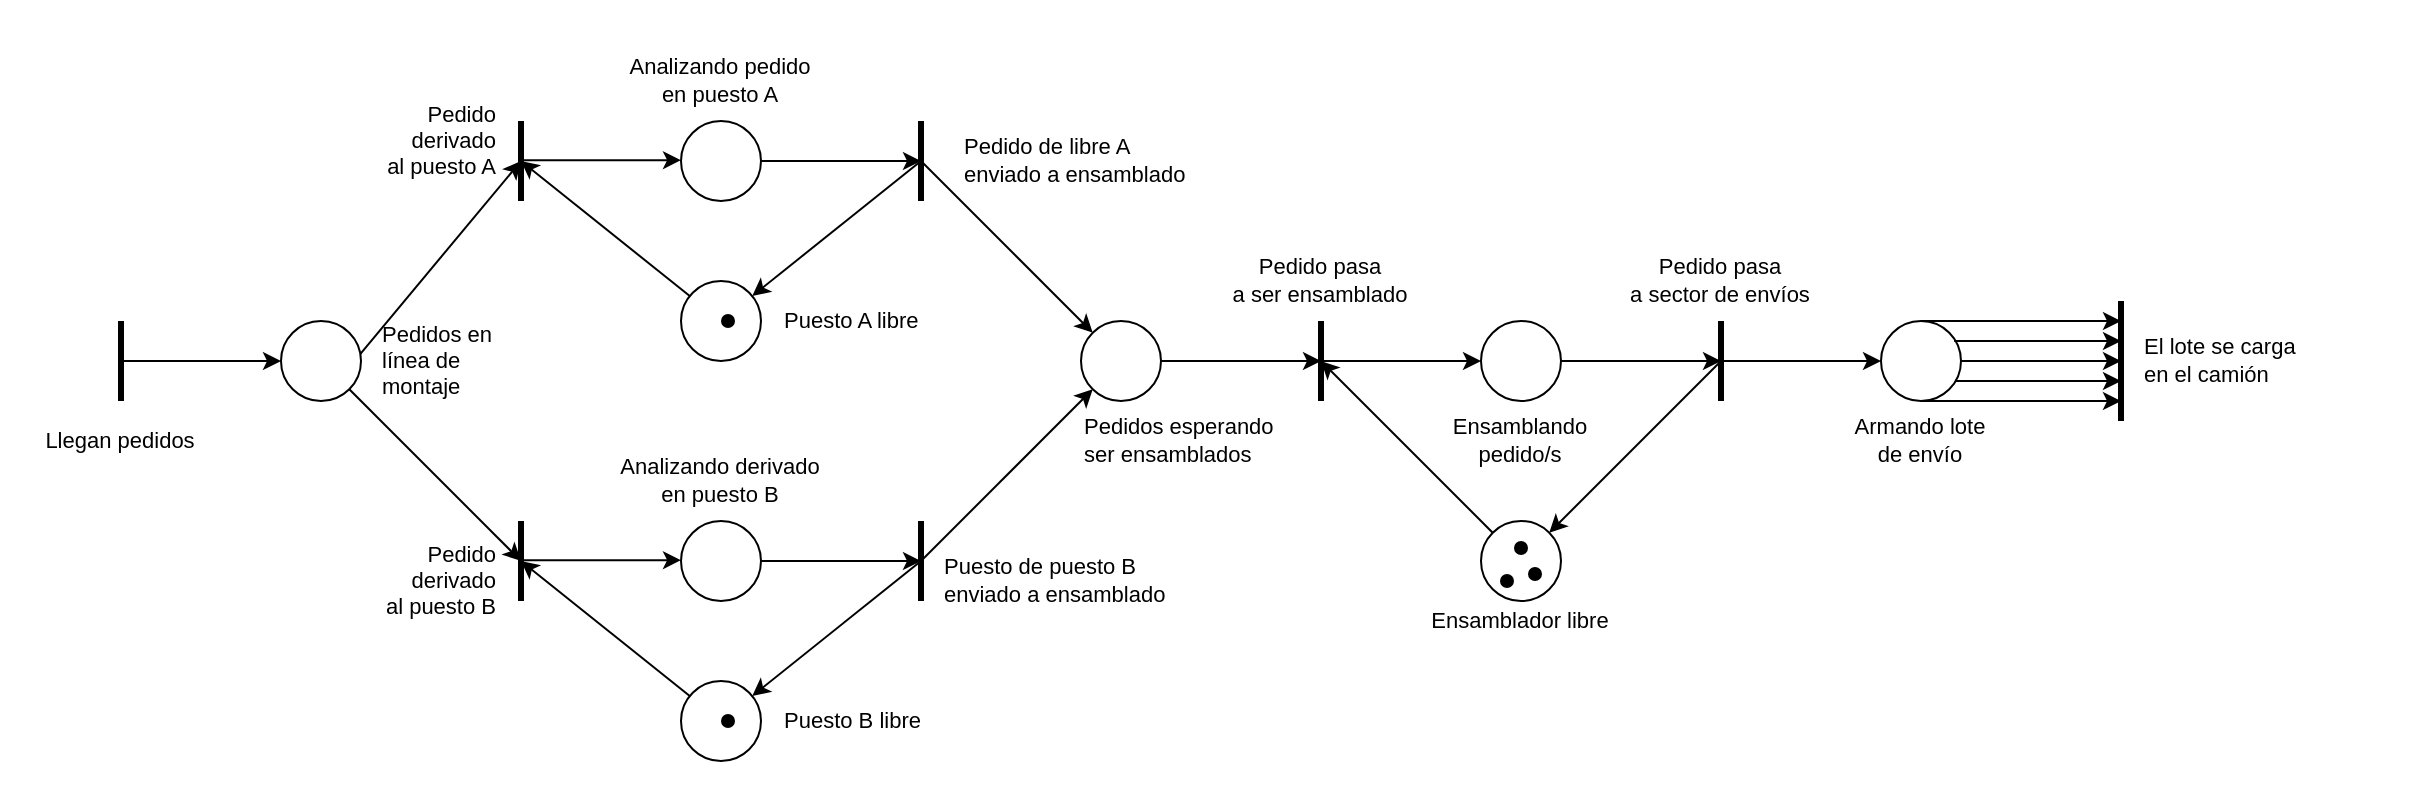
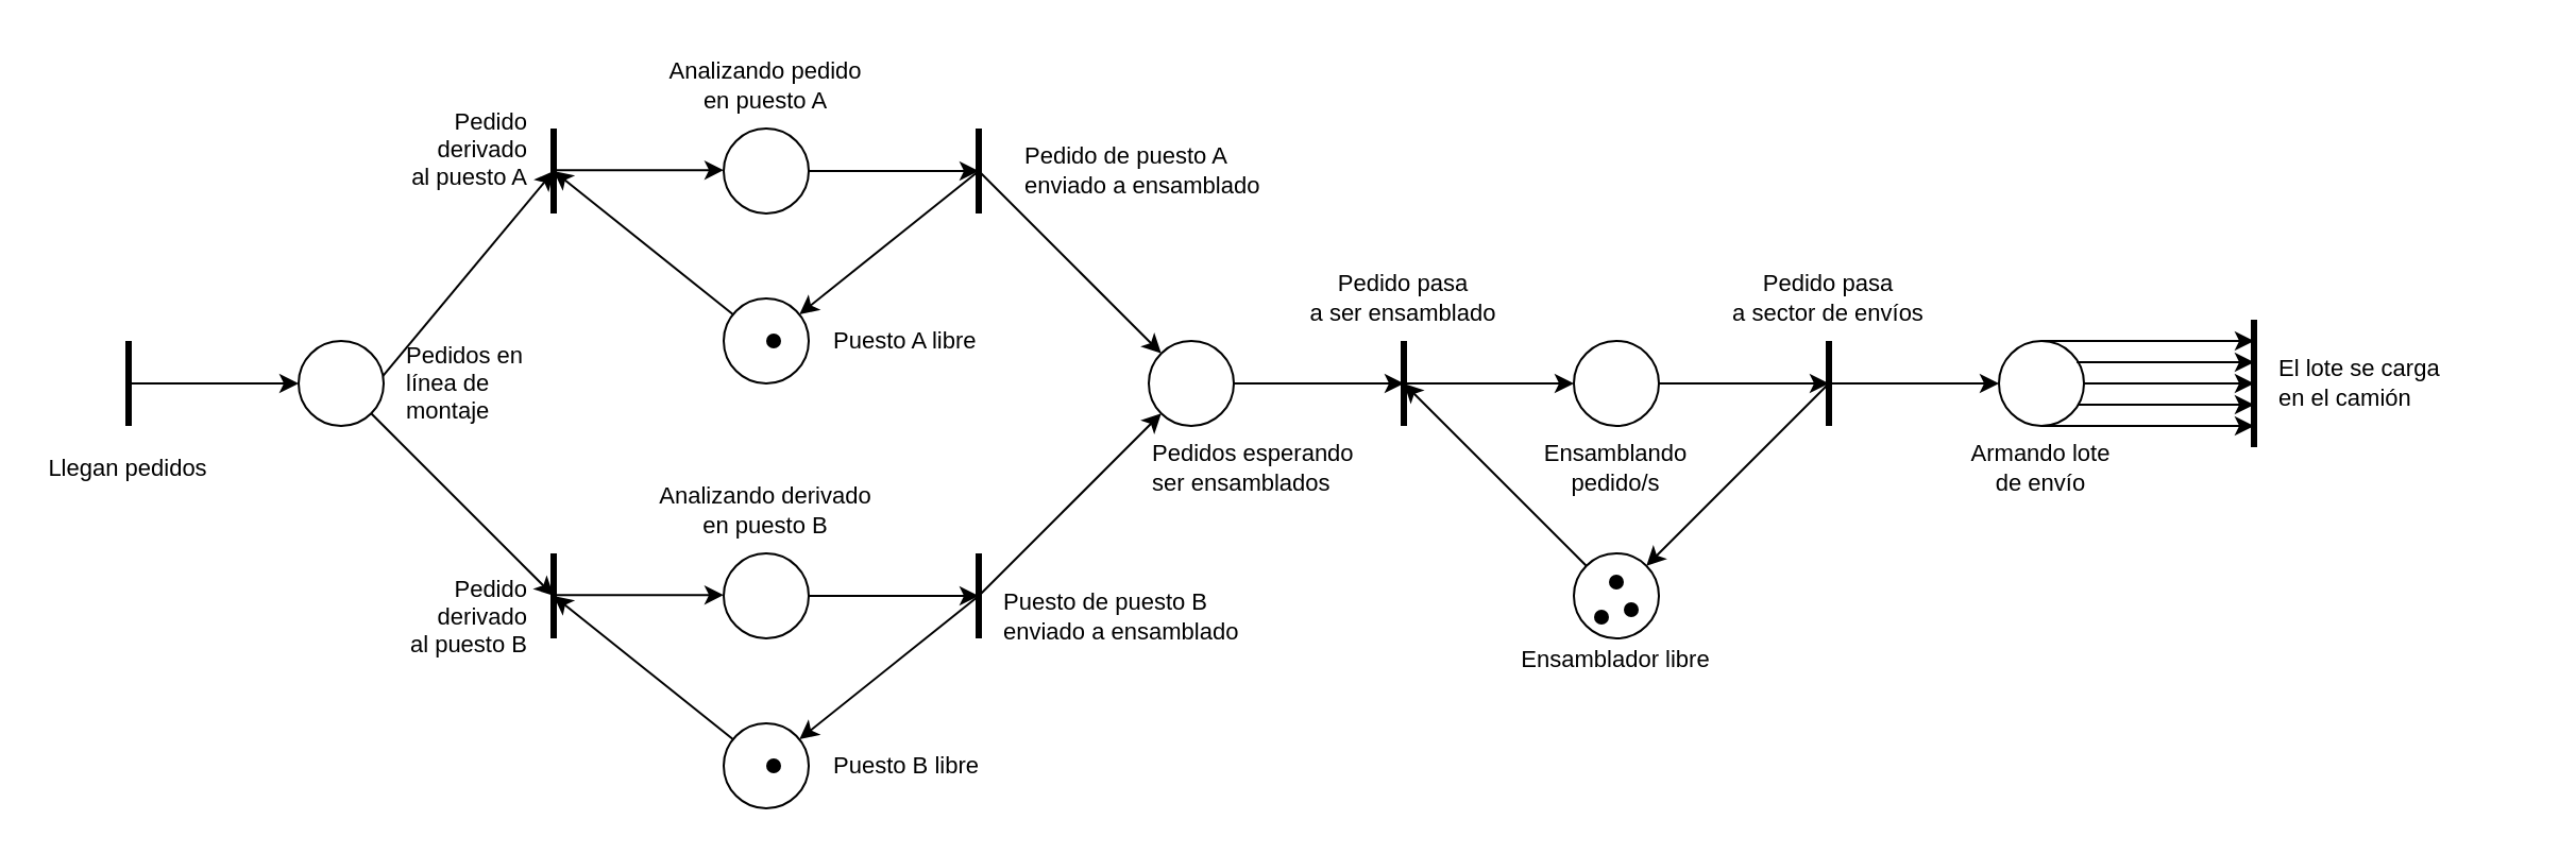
  <mxCell id="0" />
  <mxCell id="1" parent="0" />
  <mxCell id="2" style="rounded=0;orthogonalLoop=1;jettySize=auto;html=1;strokeWidth=1;" parent="1" edge="1"><mxGeometry relative="1" as="geometry"><mxPoint x="260" y="80" as="targetPoint" /><mxPoint x="172.847" y="184.672" as="sourcePoint" /></mxGeometry></mxCell>
  <mxCell id="3" style="edgeStyle=none;rounded=0;orthogonalLoop=1;jettySize=auto;html=1;strokeWidth=1;" parent="1" source="4" edge="1"><mxGeometry relative="1" as="geometry"><mxPoint x="260" y="280" as="targetPoint" /></mxGeometry></mxCell>
  <mxCell id="4" value="" style="ellipse;whiteSpace=wrap;html=1;aspect=fixed;" parent="1" vertex="1"><mxGeometry x="140" y="160" width="40" height="40" as="geometry" /></mxCell>
  <mxCell id="5" style="edgeStyle=none;rounded=0;orthogonalLoop=1;jettySize=auto;html=1;strokeWidth=1;" parent="1" source="6" edge="1"><mxGeometry relative="1" as="geometry"><mxPoint x="460" y="280" as="targetPoint" /></mxGeometry></mxCell>
  <mxCell id="6" value="" style="ellipse;whiteSpace=wrap;html=1;aspect=fixed;" parent="1" vertex="1"><mxGeometry x="340" y="260" width="40" height="40" as="geometry" /></mxCell>
  <mxCell id="7" style="edgeStyle=none;rounded=0;orthogonalLoop=1;jettySize=auto;html=1;strokeWidth=1;" parent="1" source="8" edge="1"><mxGeometry relative="1" as="geometry"><mxPoint x="460" y="80" as="targetPoint" /></mxGeometry></mxCell>
  <mxCell id="8" value="" style="ellipse;whiteSpace=wrap;html=1;aspect=fixed;" parent="1" vertex="1"><mxGeometry x="340" y="60" width="40" height="40" as="geometry" /></mxCell>
  <mxCell id="9" value="" style="endArrow=none;html=1;strokeWidth=3;" parent="1" edge="1"><mxGeometry width="50" height="50" relative="1" as="geometry"><mxPoint x="260" y="100" as="sourcePoint" /><mxPoint x="260" y="60" as="targetPoint" /></mxGeometry></mxCell>
  <mxCell id="10" value="" style="endArrow=none;html=1;strokeWidth=3;" parent="1" edge="1"><mxGeometry width="50" height="50" relative="1" as="geometry"><mxPoint x="260" y="300" as="sourcePoint" /><mxPoint x="260" y="260" as="targetPoint" /></mxGeometry></mxCell>
  <mxCell id="11" value="" style="endArrow=none;html=1;strokeWidth=3;" parent="1" edge="1"><mxGeometry width="50" height="50" relative="1" as="geometry"><mxPoint x="60" y="200" as="sourcePoint" /><mxPoint x="60" y="160" as="targetPoint" /></mxGeometry></mxCell>
  <mxCell id="12" style="edgeStyle=none;rounded=0;orthogonalLoop=1;jettySize=auto;html=1;strokeWidth=1;" parent="1" source="13" edge="1"><mxGeometry relative="1" as="geometry"><mxPoint x="260" y="280" as="targetPoint" /></mxGeometry></mxCell>
  <mxCell id="13" value="" style="ellipse;whiteSpace=wrap;html=1;aspect=fixed;" parent="1" vertex="1"><mxGeometry x="340" y="340" width="40" height="40" as="geometry" /></mxCell>
  <mxCell id="14" style="edgeStyle=none;rounded=0;orthogonalLoop=1;jettySize=auto;html=1;strokeWidth=1;" parent="1" source="15" edge="1"><mxGeometry relative="1" as="geometry"><mxPoint x="260" y="80" as="targetPoint" /></mxGeometry></mxCell>
  <mxCell id="15" value="" style="ellipse;whiteSpace=wrap;html=1;aspect=fixed;" parent="1" vertex="1"><mxGeometry x="340" y="140" width="40" height="40" as="geometry" /></mxCell>
  <mxCell id="16" value="" style="endArrow=none;html=1;strokeWidth=3;" parent="1" edge="1"><mxGeometry width="50" height="50" relative="1" as="geometry"><mxPoint x="460" y="100" as="sourcePoint" /><mxPoint x="460" y="60" as="targetPoint" /></mxGeometry></mxCell>
  <mxCell id="17" value="" style="endArrow=none;html=1;strokeWidth=3;" parent="1" edge="1"><mxGeometry width="50" height="50" relative="1" as="geometry"><mxPoint x="460" y="300" as="sourcePoint" /><mxPoint x="460" y="260" as="targetPoint" /></mxGeometry></mxCell>
  <mxCell id="18" style="edgeStyle=none;rounded=0;orthogonalLoop=1;jettySize=auto;html=1;strokeWidth=1;" parent="1" source="19" edge="1"><mxGeometry relative="1" as="geometry"><mxPoint x="660" y="180" as="targetPoint" /></mxGeometry></mxCell>
  <mxCell id="19" value="" style="ellipse;whiteSpace=wrap;html=1;aspect=fixed;" parent="1" vertex="1"><mxGeometry x="540" y="160" width="40" height="40" as="geometry" /></mxCell>
  <mxCell id="20" style="edgeStyle=none;rounded=0;orthogonalLoop=1;jettySize=auto;html=1;strokeWidth=1;" parent="1" source="21" edge="1"><mxGeometry relative="1" as="geometry"><mxPoint x="860" y="180" as="targetPoint" /></mxGeometry></mxCell>
  <mxCell id="21" value="" style="ellipse;whiteSpace=wrap;html=1;aspect=fixed;" parent="1" vertex="1"><mxGeometry x="740" y="160" width="40" height="40" as="geometry" /></mxCell>
  <mxCell id="22" value="" style="endArrow=none;html=1;strokeWidth=3;" parent="1" edge="1"><mxGeometry width="50" height="50" relative="1" as="geometry"><mxPoint x="660" y="200" as="sourcePoint" /><mxPoint x="660" y="160" as="targetPoint" /></mxGeometry></mxCell>
  <mxCell id="23" style="edgeStyle=none;rounded=0;orthogonalLoop=1;jettySize=auto;html=1;strokeWidth=1;" parent="1" source="24" edge="1"><mxGeometry relative="1" as="geometry"><mxPoint x="660" y="180" as="targetPoint" /></mxGeometry></mxCell>
  <mxCell id="24" value="" style="ellipse;whiteSpace=wrap;html=1;aspect=fixed;" parent="1" vertex="1"><mxGeometry x="740" y="260" width="40" height="40" as="geometry" /></mxCell>
  <mxCell id="25" value="" style="endArrow=none;html=1;strokeWidth=3;" parent="1" edge="1"><mxGeometry width="50" height="50" relative="1" as="geometry"><mxPoint x="860" y="200" as="sourcePoint" /><mxPoint x="860" y="160" as="targetPoint" /></mxGeometry></mxCell>
  <mxCell id="26" style="edgeStyle=none;rounded=0;orthogonalLoop=1;jettySize=auto;html=1;strokeWidth=1;" parent="1" source="27" edge="1"><mxGeometry relative="1" as="geometry"><mxPoint x="1060" y="180" as="targetPoint" /></mxGeometry></mxCell>
  <mxCell id="27" value="" style="ellipse;whiteSpace=wrap;html=1;aspect=fixed;" parent="1" vertex="1"><mxGeometry x="940" y="160" width="40" height="40" as="geometry" /></mxCell>
  <mxCell id="28" value="" style="endArrow=none;html=1;strokeWidth=3;" parent="1" edge="1"><mxGeometry width="50" height="50" relative="1" as="geometry"><mxPoint x="1060" y="210" as="sourcePoint" /><mxPoint x="1060" y="150" as="targetPoint" /></mxGeometry></mxCell>
  <mxCell id="29" style="edgeStyle=none;rounded=0;orthogonalLoop=1;jettySize=auto;html=1;strokeWidth=1;" parent="1" edge="1"><mxGeometry relative="1" as="geometry"><mxPoint x="340" y="279.58" as="targetPoint" /><mxPoint x="260" y="279.58" as="sourcePoint" /></mxGeometry></mxCell>
  <mxCell id="30" style="edgeStyle=none;rounded=0;orthogonalLoop=1;jettySize=auto;html=1;strokeWidth=1;" parent="1" edge="1"><mxGeometry relative="1" as="geometry"><mxPoint x="340" y="79.58" as="targetPoint" /><mxPoint x="260" y="79.58" as="sourcePoint" /></mxGeometry></mxCell>
  <mxCell id="31" style="edgeStyle=none;rounded=0;orthogonalLoop=1;jettySize=auto;html=1;strokeWidth=1;" parent="1" target="13" edge="1"><mxGeometry relative="1" as="geometry"><mxPoint x="270" y="290" as="targetPoint" /><mxPoint x="460" y="280" as="sourcePoint" /></mxGeometry></mxCell>
  <mxCell id="32" style="edgeStyle=none;rounded=0;orthogonalLoop=1;jettySize=auto;html=1;strokeWidth=1;" parent="1" target="15" edge="1"><mxGeometry relative="1" as="geometry"><mxPoint x="390.002" y="235.858" as="targetPoint" /><mxPoint x="460" y="80" as="sourcePoint" /></mxGeometry></mxCell>
  <mxCell id="33" style="edgeStyle=none;rounded=0;orthogonalLoop=1;jettySize=auto;html=1;strokeWidth=1;" parent="1" edge="1"><mxGeometry relative="1" as="geometry"><mxPoint x="140" y="180" as="targetPoint" /><mxPoint x="60" y="180" as="sourcePoint" /></mxGeometry></mxCell>
  <mxCell id="34" style="edgeStyle=none;rounded=0;orthogonalLoop=1;jettySize=auto;html=1;strokeWidth=1;" parent="1" target="19" edge="1"><mxGeometry relative="1" as="geometry"><mxPoint x="384.142" y="395.858" as="targetPoint" /><mxPoint x="460" y="280" as="sourcePoint" /></mxGeometry></mxCell>
  <mxCell id="35" style="edgeStyle=none;rounded=0;orthogonalLoop=1;jettySize=auto;html=1;strokeWidth=1;" parent="1" target="19" edge="1"><mxGeometry relative="1" as="geometry"><mxPoint x="547.153" y="184.672" as="targetPoint" /><mxPoint x="460" y="80" as="sourcePoint" /></mxGeometry></mxCell>
  <mxCell id="36" style="edgeStyle=none;rounded=0;orthogonalLoop=1;jettySize=auto;html=1;strokeWidth=1;" parent="1" edge="1"><mxGeometry relative="1" as="geometry"><mxPoint x="740" y="180" as="targetPoint" /><mxPoint x="660" y="180" as="sourcePoint" /></mxGeometry></mxCell>
  <mxCell id="37" style="edgeStyle=none;rounded=0;orthogonalLoop=1;jettySize=auto;html=1;strokeWidth=1;" parent="1" target="24" edge="1"><mxGeometry relative="1" as="geometry"><mxPoint x="870" y="190" as="targetPoint" /><mxPoint x="860" y="180" as="sourcePoint" /></mxGeometry></mxCell>
  <mxCell id="38" style="edgeStyle=none;rounded=0;orthogonalLoop=1;jettySize=auto;html=1;strokeWidth=1;" parent="1" edge="1"><mxGeometry relative="1" as="geometry"><mxPoint x="940" y="180" as="targetPoint" /><mxPoint x="860" y="180" as="sourcePoint" /></mxGeometry></mxCell>
  <mxCell id="39" style="edgeStyle=none;rounded=0;orthogonalLoop=1;jettySize=auto;html=1;strokeWidth=1;exitX=0.915;exitY=0.251;exitDx=0;exitDy=0;exitPerimeter=0;" parent="1" source="27" edge="1"><mxGeometry relative="1" as="geometry"><mxPoint x="1060" y="170" as="targetPoint" /><mxPoint x="980" y="170" as="sourcePoint" /></mxGeometry></mxCell>
  <mxCell id="40" style="edgeStyle=none;rounded=0;orthogonalLoop=1;jettySize=auto;html=1;strokeWidth=1;exitX=0.5;exitY=0;exitDx=0;exitDy=0;" parent="1" source="27" edge="1"><mxGeometry relative="1" as="geometry"><mxPoint x="1060" y="160" as="targetPoint" /><mxPoint x="980" y="160" as="sourcePoint" /></mxGeometry></mxCell>
  <mxCell id="41" style="edgeStyle=none;rounded=0;orthogonalLoop=1;jettySize=auto;html=1;strokeWidth=1;exitX=0.933;exitY=0.751;exitDx=0;exitDy=0;exitPerimeter=0;" parent="1" source="27" edge="1"><mxGeometry relative="1" as="geometry"><mxPoint x="1060" y="190" as="targetPoint" /><mxPoint x="980" y="190" as="sourcePoint" /></mxGeometry></mxCell>
  <mxCell id="42" style="edgeStyle=none;rounded=0;orthogonalLoop=1;jettySize=auto;html=1;strokeWidth=1;exitX=0.5;exitY=1;exitDx=0;exitDy=0;" parent="1" source="27" edge="1"><mxGeometry relative="1" as="geometry"><mxPoint x="1060" y="200" as="targetPoint" /><mxPoint x="980" y="200" as="sourcePoint" /></mxGeometry></mxCell>
  <mxCell id="43" value="Llegan pedidos" style="text;html=1;strokeColor=none;fillColor=none;align=center;verticalAlign=middle;whiteSpace=wrap;rounded=0;fontSize=11;" parent="1" vertex="1"><mxGeometry x="20" y="200" width="80" height="40" as="geometry" /></mxCell>
  <mxCell id="44" value="&lt;div align=&quot;left&quot;&gt;Pedidos en línea de montaje&lt;br&gt;&lt;/div&gt;" style="text;html=1;strokeColor=none;fillColor=none;align=center;verticalAlign=middle;whiteSpace=wrap;rounded=0;fontSize=11;" parent="1" vertex="1"><mxGeometry x="190" y="160" width="80" height="40" as="geometry" /></mxCell>
  <mxCell id="45" value="&lt;div&gt;Pedido derivado&lt;/div&gt;&lt;div&gt;al puesto A&lt;br&gt;&lt;/div&gt;" style="text;html=1;strokeColor=none;fillColor=none;align=right;verticalAlign=middle;whiteSpace=wrap;rounded=0;fontSize=11;" parent="1" vertex="1"><mxGeometry x="170" y="50" width="80" height="40" as="geometry" /></mxCell>
  <mxCell id="46" value="&lt;div&gt;Pedido derivado&lt;/div&gt;&lt;div&gt;al puesto B&lt;br&gt;&lt;/div&gt;" style="text;html=1;strokeColor=none;fillColor=none;align=right;verticalAlign=middle;whiteSpace=wrap;rounded=0;fontSize=11;" parent="1" vertex="1"><mxGeometry x="170" y="270" width="80" height="40" as="geometry" /></mxCell>
  <mxCell id="47" value="Puesto A libre" style="text;html=1;strokeColor=none;fillColor=none;align=left;verticalAlign=middle;whiteSpace=wrap;rounded=0;fontSize=11;" parent="1" vertex="1"><mxGeometry x="390" y="140" width="80" height="40" as="geometry" /></mxCell>
  <mxCell id="48" value="Puesto B libre" style="text;html=1;strokeColor=none;fillColor=none;align=left;verticalAlign=middle;whiteSpace=wrap;rounded=0;fontSize=11;" parent="1" vertex="1"><mxGeometry x="390" y="340" width="80" height="40" as="geometry" /></mxCell>
  <mxCell id="49" value="&lt;div&gt;Analizando derivado&lt;/div&gt;&lt;div&gt;en puesto B&lt;/div&gt;" style="text;html=1;strokeColor=none;fillColor=none;align=center;verticalAlign=middle;whiteSpace=wrap;rounded=0;fontSize=11;" parent="1" vertex="1"><mxGeometry x="300" y="220" width="120" height="40" as="geometry" /></mxCell>
  <mxCell id="50" value="&lt;div&gt;Analizando pedido&lt;/div&gt;&lt;div&gt;en puesto A&lt;br&gt;&lt;/div&gt;" style="text;html=1;strokeColor=none;fillColor=none;align=center;verticalAlign=middle;whiteSpace=wrap;rounded=0;fontSize=11;" parent="1" vertex="1"><mxGeometry x="300" y="20" width="120" height="40" as="geometry" /></mxCell>
  <mxCell id="51" value="&lt;div&gt;Puesto de puesto B&lt;/div&gt;enviado a ensamblado" style="text;html=1;strokeColor=none;fillColor=none;align=left;verticalAlign=middle;whiteSpace=wrap;rounded=0;fontSize=11;" parent="1" vertex="1"><mxGeometry x="470" y="270" width="120" height="40" as="geometry" /></mxCell>
  <mxCell id="52" value="&lt;div&gt;Pedidos esperando&lt;/div&gt;&lt;div&gt;ser ensamblados&lt;br&gt;&lt;/div&gt;" style="text;html=1;strokeColor=none;fillColor=none;align=left;verticalAlign=middle;whiteSpace=wrap;rounded=0;fontSize=11;" parent="1" vertex="1"><mxGeometry x="540" y="200" width="120" height="40" as="geometry" /></mxCell>
  <mxCell id="53" value="&lt;div&gt;Pedido pasa&lt;/div&gt;&lt;div&gt;a ser ensamblado&lt;br&gt;&lt;/div&gt;" style="text;html=1;strokeColor=none;fillColor=none;align=center;verticalAlign=middle;whiteSpace=wrap;rounded=0;fontSize=11;" parent="1" vertex="1"><mxGeometry x="600" y="120" width="120" height="40" as="geometry" /></mxCell>
  <mxCell id="54" value="Ensamblador libre" style="text;html=1;strokeColor=none;fillColor=none;align=center;verticalAlign=middle;whiteSpace=wrap;rounded=0;fontSize=11;" parent="1" vertex="1"><mxGeometry x="700" y="290" width="120" height="40" as="geometry" /></mxCell>
  <mxCell id="55" value="&lt;div&gt;Ensamblando&lt;/div&gt;&lt;div&gt;pedido/s&lt;br&gt;&lt;/div&gt;" style="text;html=1;strokeColor=none;fillColor=none;align=center;verticalAlign=middle;whiteSpace=wrap;rounded=0;fontSize=11;" parent="1" vertex="1"><mxGeometry x="700" y="200" width="120" height="40" as="geometry" /></mxCell>
  <mxCell id="56" value="&lt;div&gt;Pedido pasa&lt;/div&gt;&lt;div&gt;a sector de envíos&lt;br&gt;&lt;/div&gt;" style="text;html=1;strokeColor=none;fillColor=none;align=center;verticalAlign=middle;whiteSpace=wrap;rounded=0;fontSize=11;" parent="1" vertex="1"><mxGeometry x="800" y="120" width="120" height="40" as="geometry" /></mxCell>
  <mxCell id="57" value="&lt;div&gt;Armando lote&lt;/div&gt;&lt;div&gt;de envío&lt;br&gt;&lt;/div&gt;" style="text;html=1;strokeColor=none;fillColor=none;align=center;verticalAlign=middle;whiteSpace=wrap;rounded=0;fontSize=11;" parent="1" vertex="1"><mxGeometry x="900" y="200" width="120" height="40" as="geometry" /></mxCell>
  <mxCell id="58" value="&lt;div&gt;El lote se carga&lt;/div&gt;&lt;div&gt;en el camión&lt;br&gt;&lt;/div&gt;" style="text;html=1;strokeColor=none;fillColor=none;align=left;verticalAlign=middle;whiteSpace=wrap;rounded=0;fontSize=11;" parent="1" vertex="1"><mxGeometry x="1070" y="160" width="120" height="40" as="geometry" /></mxCell>
- <mxCell id="59" value="&lt;div&gt;Pedido de libre A&lt;br&gt;&lt;/div&gt;enviado a ensamblado" style="text;html=1;strokeColor=none;fillColor=none;align=left;verticalAlign=middle;whiteSpace=wrap;rounded=0;fontSize=11;" parent="1" vertex="1"><mxGeometry x="480" y="60" width="120" height="40" as="geometry" /></mxCell>
+ <mxCell id="59" value="&lt;div&gt;Pedido de puesto A&lt;br&gt;&lt;/div&gt;enviado a ensamblado" style="text;html=1;strokeColor=none;fillColor=none;align=left;verticalAlign=middle;whiteSpace=wrap;rounded=0;fontSize=11;" parent="1" vertex="1"><mxGeometry x="480" y="60" width="120" height="40" as="geometry" /></mxCell>
  <mxCell id="60" value="" style="ellipse;whiteSpace=wrap;html=1;aspect=fixed;fillColor=#000000;strokeColor=none;" vertex="1" parent="1"><mxGeometry x="756.5" y="270" width="7" height="7" as="geometry" /></mxCell>
  <mxCell id="61" value="" style="ellipse;whiteSpace=wrap;html=1;aspect=fixed;fillColor=#000000;strokeColor=none;" vertex="1" parent="1"><mxGeometry x="749.5" y="286.5" width="7" height="7" as="geometry" /></mxCell>
  <mxCell id="62" value="" style="ellipse;whiteSpace=wrap;html=1;aspect=fixed;fillColor=#000000;strokeColor=none;" vertex="1" parent="1"><mxGeometry x="763.5" y="283" width="7" height="7" as="geometry" /></mxCell>
  <mxCell id="63" value="" style="ellipse;whiteSpace=wrap;html=1;aspect=fixed;fillColor=#000000;strokeColor=none;" vertex="1" parent="1"><mxGeometry x="360" y="356.5" width="7" height="7" as="geometry" /></mxCell>
  <mxCell id="64" value="" style="ellipse;whiteSpace=wrap;html=1;aspect=fixed;fillColor=#000000;strokeColor=none;" vertex="1" parent="1"><mxGeometry x="360" y="156.5" width="7" height="7" as="geometry" /></mxCell>
